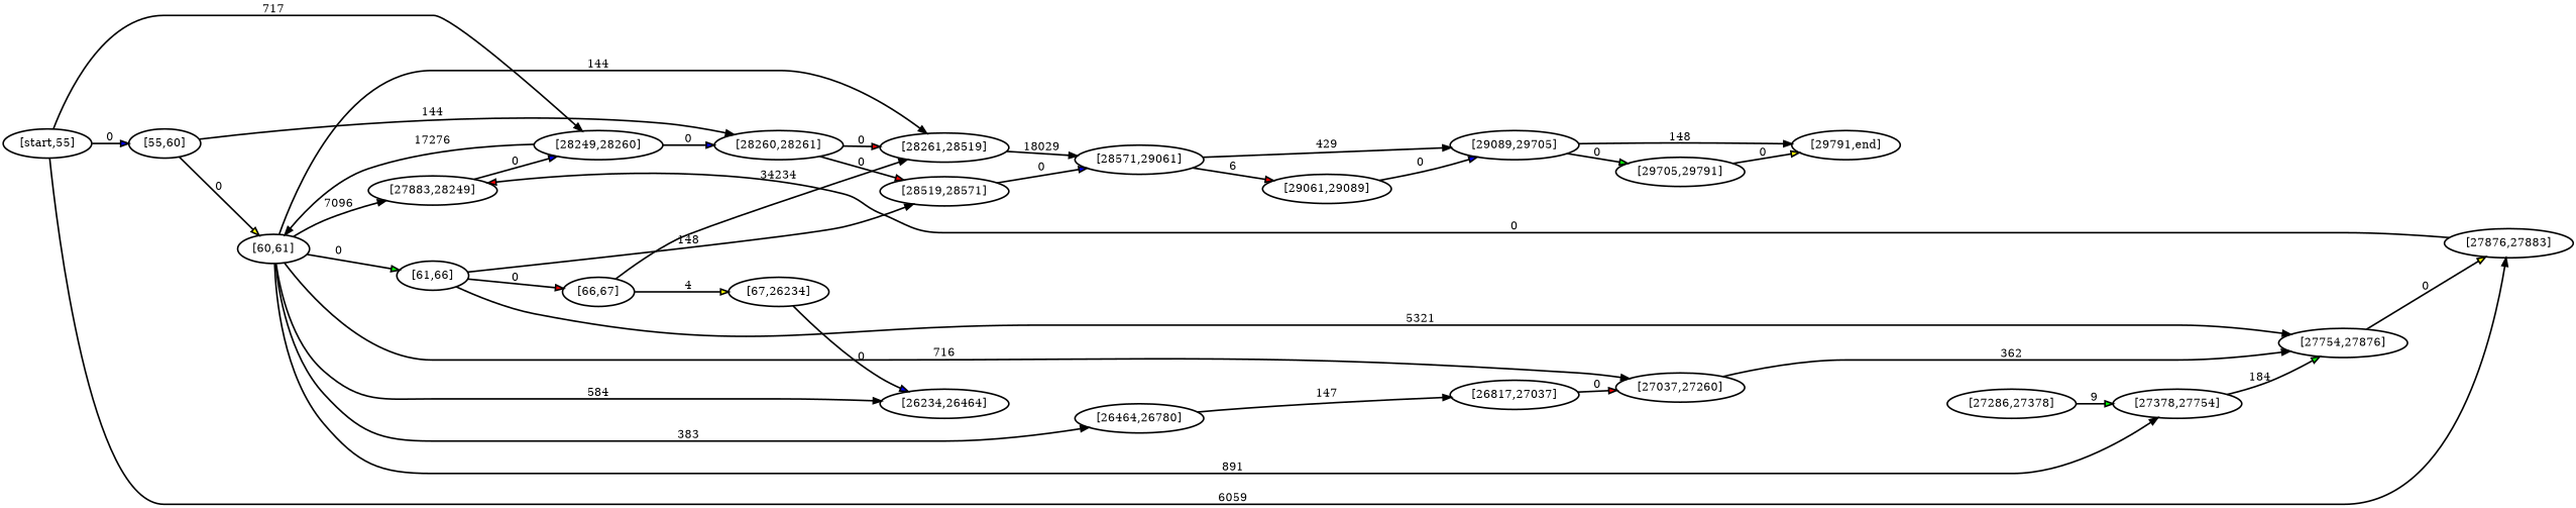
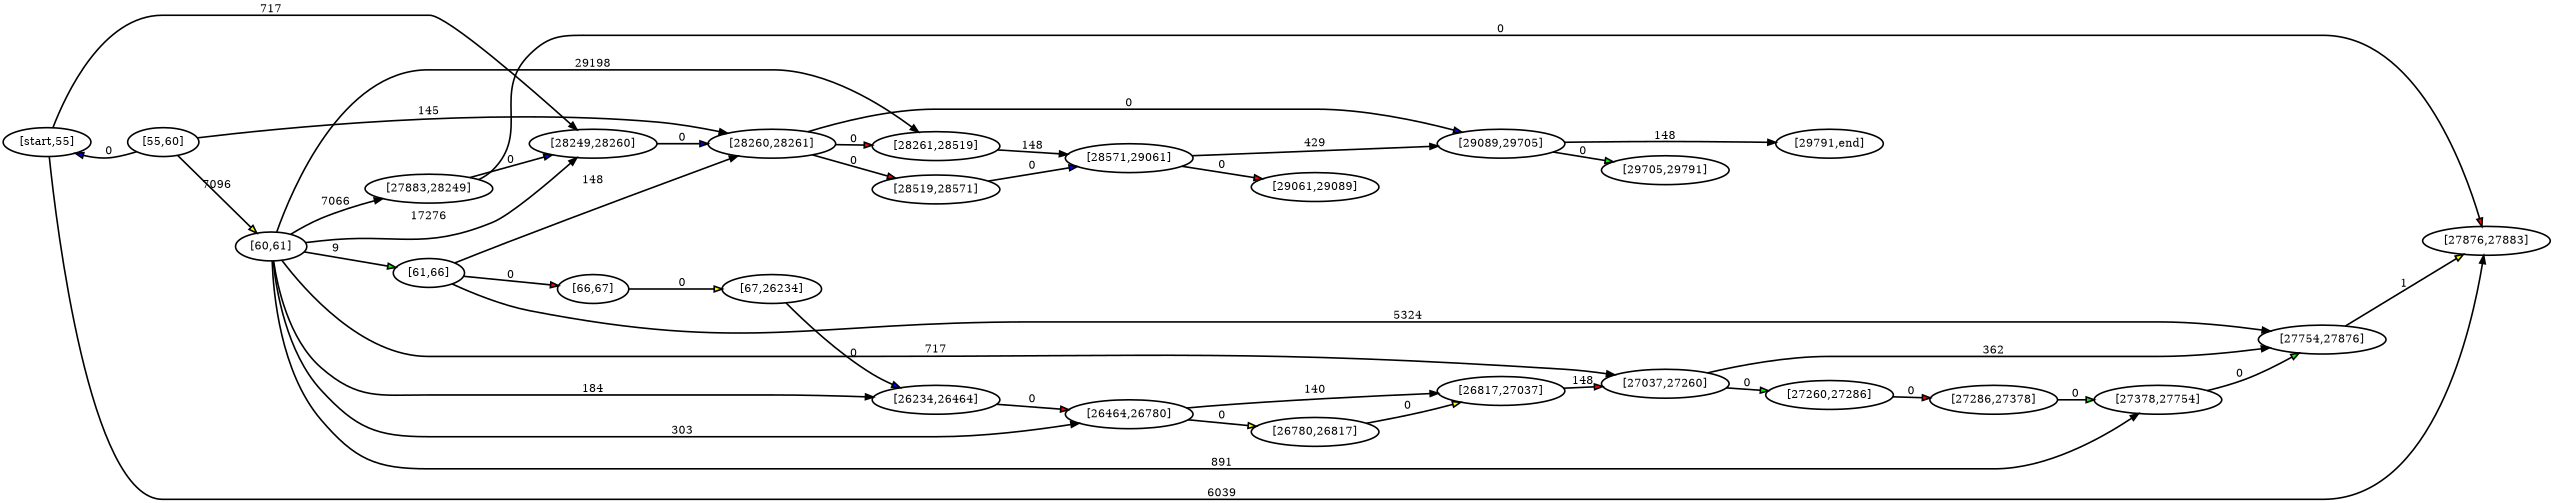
  digraph {
    rankdir=LR
    node [style=bold]
    edge [fillcolor=black style=bold]
    n1 [label="[start,55]"]
    n2 [label="[55,60]"]
    n3 [label="[27876,27883]"]
    n4 [label="[28249,28260]"]
    n5 [label="[60,61]"]
    n6 [label="[28260,28261]"]
    n7 [label="[27883,28249]"]
    n8 [label="[61,66]"]
    n9 [label="[26234,26464]"]
    n10 [label="[26464,26780]"]
    n11 [label="[27037,27260]"]
    n12 [label="[27378,27754]"]
    n13 [label="[28261,28519]"]
    n14 [label="[28519,28571]"]
    n15 [label="[66,67]"]
    n16 [label="[27754,27876]"]
+   n17 [label="[26780,26817]"]
    n18 [label="[26817,27037]"]
+   n19 [label="[27260,27286]"]
    n20 [label="[28571,29061]"]
    n21 [label="[67,26234]"]
    n22 [label="[27286,27378]"]
    n23 [label="[29061,29089]"]
    n24 [label="[29089,29705]"]
    n25 [label="[29705,29791]"]
    n26 [label="[29791,end]"]
-   n1 -> n2 [fillcolor=blue label=0]
-   n1 -> n3 [label=6059]
+   n2 -> n1 [fillcolor=blue label=0]
+   n1 -> n3 [label=6039]
    n1 -> n4 [label=717]
-   n2 -> n5 [fillcolor=yellow label=0]
-   n2 -> n6 [label=144]
-   n3 -> n7 [fillcolor=red label=0]
+   n2 -> n5 [fillcolor=yellow label=7096]
+   n2 -> n6 [label=145]
+   n7 -> n3 [fillcolor=red label=0]
    n4 -> n6 [fillcolor=blue label=0]
-   n4 -> n5 [label=17276]
-   n5 -> n7 [label=7096]
-   n5 -> n8 [fillcolor=green label=0]
-   n5 -> n9 [label=584]
-   n5 -> n10 [label=383]
-   n5 -> n11 [label=716]
+   n5 -> n4 [label=17276]
+   n5 -> n7 [label=7066]
+   n5 -> n8 [fillcolor=green label=9]
+   n5 -> n9 [label=184]
+   n5 -> n10 [label=303]
+   n5 -> n11 [label=717]
    n5 -> n12 [label=891]
-   n5 -> n13 [label=144]
+   n5 -> n13 [label=29198]
    n6 -> n13 [fillcolor=red label=0]
    n6 -> n14 [fillcolor=red label=0]
    n7 -> n4 [fillcolor=blue label=0]
-   n8 -> n14 [label=148]
+   n8 -> n6 [label=148]
    n8 -> n15 [fillcolor=red label=0]
-   n8 -> n16 [label=5321]
-   n10 -> n18 [label=147]
+   n8 -> n16 [label=5324]
+   n9 -> n10 [fillcolor=red label=0]
+   n10 -> n17 [fillcolor=yellow label=0]
+   n10 -> n18 [label=140]
    n11 -> n16 [label=362]
-   n12 -> n16 [fillcolor=green label=184]
-   n13 -> n20 [label=18029]
+   n11 -> n19 [fillcolor=green label=0]
+   n12 -> n16 [fillcolor=green label=0]
+   n13 -> n20 [label=148]
    n14 -> n20 [fillcolor=blue label=0]
-   n15 -> n13 [label=34234]
-   n15 -> n21 [fillcolor=yellow label=4]
-   n16 -> n3 [fillcolor=yellow label=0]
-   n18 -> n11 [fillcolor=red label=0]
-   n20 -> n23 [fillcolor=red label=6]
+   n15 -> n21 [fillcolor=yellow label=0]
+   n16 -> n3 [fillcolor=yellow label=1]
+   n17 -> n18 [fillcolor=yellow label=0]
+   n18 -> n11 [fillcolor=red label=148]
+   n19 -> n22 [fillcolor=red label=0]
+   n20 -> n23 [fillcolor=red label=0]
    n20 -> n24 [label=429]
    n21 -> n9 [fillcolor=blue label=0]
-   n22 -> n12 [fillcolor=green label=9]
-   n23 -> n24 [fillcolor=blue label=0]
+   n22 -> n12 [fillcolor=green label=0]
+   n6 -> n24 [fillcolor=blue label=0]
    n24 -> n25 [fillcolor=green label=0]
    n24 -> n26 [label=148]
-   n25 -> n26 [fillcolor=yellow label=0]
  }
